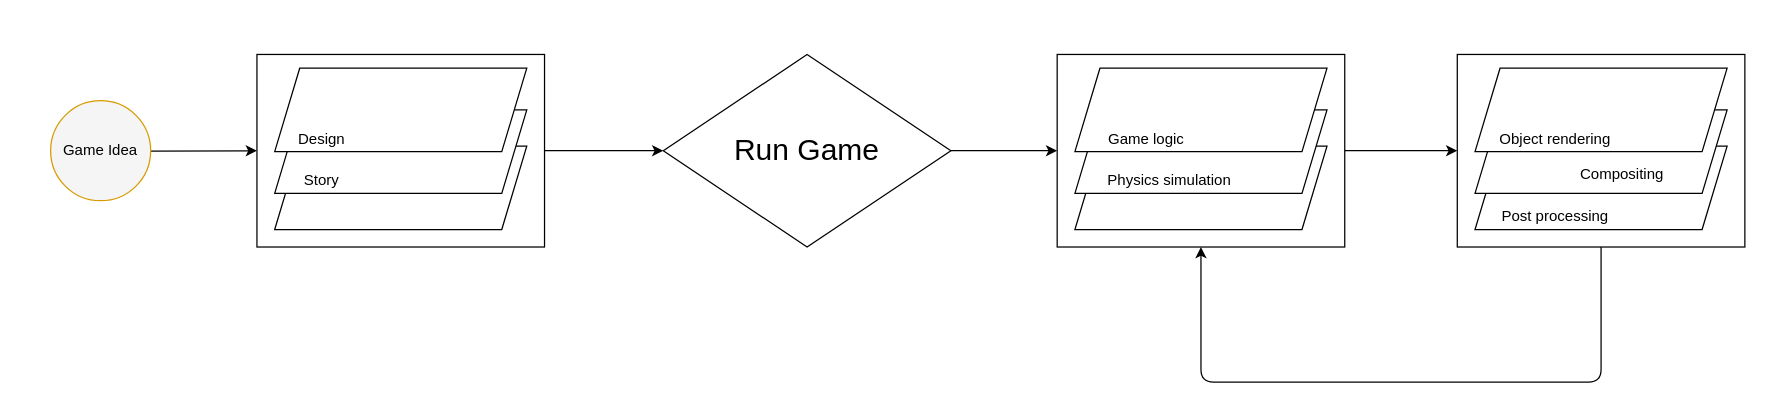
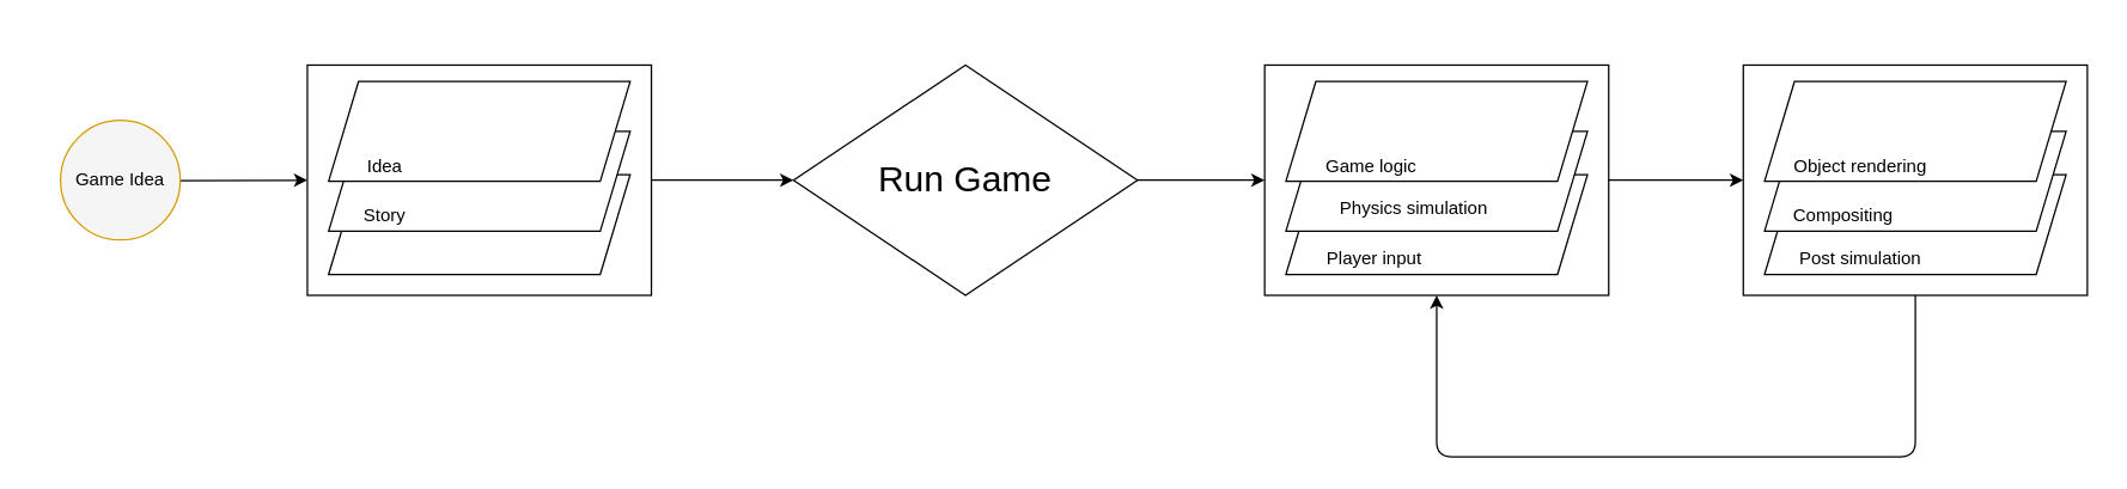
  <mxCell id="0" />
  <mxCell id="1" parent="0" />
  <mxCell id="2" value="" style="edgeStyle=none;html=1;entryX=0;entryY=0.5;entryDx=0;entryDy=0;" parent="1" edge="1"><mxGeometry relative="1" as="geometry"><mxPoint x="20" y="20" as="targetPoint" /></mxGeometry></mxCell>
  <mxCell id="3" value="" style="group" parent="1" vertex="1" connectable="0"><mxGeometry x="200" y="43" width="240" height="170" as="geometry" /></mxCell>
  <mxCell id="4" value="" style="rounded=0;whiteSpace=wrap;html=1;" parent="3" vertex="1"><mxGeometry x="5" width="230" height="154" as="geometry" /></mxCell>
  <mxCell id="5" value="" style="group" parent="3" vertex="1" connectable="0"><mxGeometry width="240" height="170" as="geometry" /></mxCell>
  <mxCell id="6" value="D" style="group" parent="5" vertex="1" connectable="0"><mxGeometry x="19.2" y="11" width="201.6" height="129.0" as="geometry" /></mxCell>
  <mxCell id="7" value="" style="shape=parallelogram;perimeter=parallelogramPerimeter;whiteSpace=wrap;html=1;fixedSize=1;" parent="6" vertex="1"><mxGeometry y="62.276" width="201.6" height="66.724" as="geometry" /></mxCell>
  <mxCell id="8" value="" style="shape=parallelogram;perimeter=parallelogramPerimeter;whiteSpace=wrap;html=1;fixedSize=1;" parent="6" vertex="1"><mxGeometry y="33.362" width="201.6" height="66.724" as="geometry" /></mxCell>
  <mxCell id="9" value="" style="shape=parallelogram;perimeter=parallelogramPerimeter;whiteSpace=wrap;html=1;fixedSize=1;" parent="6" vertex="1"><mxGeometry width="201.6" height="66.724" as="geometry" /></mxCell>
  <mxCell id="10" value="Story" style="text;html=1;strokeColor=none;fillColor=none;align=center;verticalAlign=middle;whiteSpace=wrap;rounded=0;" parent="6" vertex="1"><mxGeometry x="19.2" y="80.09" width="38.4" height="20" as="geometry" /></mxCell>
- <mxCell id="11" value="Design" style="text;html=1;strokeColor=none;fillColor=none;align=center;verticalAlign=middle;whiteSpace=wrap;rounded=0;" parent="6" vertex="1"><mxGeometry x="19.2" y="46.72" width="38.4" height="20" as="geometry" /></mxCell>
+ <mxCell id="11" value="Idea" style="text;html=1;strokeColor=none;fillColor=none;align=center;verticalAlign=middle;whiteSpace=wrap;rounded=0;" parent="6" vertex="1"><mxGeometry x="19.2" y="46.72" width="38.4" height="20" as="geometry" /></mxCell>
  <mxCell id="12" value="" style="group" parent="1" vertex="1" connectable="0"><mxGeometry x="1160" y="43" width="240" height="170" as="geometry" /></mxCell>
  <mxCell id="13" value="" style="rounded=0;whiteSpace=wrap;html=1;" parent="12" vertex="1"><mxGeometry x="5" width="230" height="154" as="geometry" /></mxCell>
  <mxCell id="14" value="" style="group" parent="12" vertex="1" connectable="0"><mxGeometry width="240" height="170" as="geometry" /></mxCell>
  <mxCell id="15" value="D" style="group" parent="14" vertex="1" connectable="0"><mxGeometry x="19.2" y="11" width="201.6" height="129.0" as="geometry" /></mxCell>
  <mxCell id="16" value="" style="shape=parallelogram;perimeter=parallelogramPerimeter;whiteSpace=wrap;html=1;fixedSize=1;" parent="15" vertex="1"><mxGeometry y="62.276" width="201.6" height="66.724" as="geometry" /></mxCell>
  <mxCell id="17" value="" style="shape=parallelogram;perimeter=parallelogramPerimeter;whiteSpace=wrap;html=1;fixedSize=1;" parent="15" vertex="1"><mxGeometry y="33.362" width="201.6" height="66.724" as="geometry" /></mxCell>
  <mxCell id="18" value="" style="shape=parallelogram;perimeter=parallelogramPerimeter;whiteSpace=wrap;html=1;fixedSize=1;" parent="15" vertex="1"><mxGeometry width="201.6" height="66.724" as="geometry" /></mxCell>
- <mxCell id="19" value="Compositing" style="text;html=1;strokeColor=none;fillColor=none;align=center;verticalAlign=middle;whiteSpace=wrap;rounded=0;" parent="15" vertex="1"><mxGeometry x="74.2" y="75.09" width="87.6" height="20" as="geometry" /></mxCell>
- <mxCell id="20" value="Post processing" style="text;html=1;strokeColor=none;fillColor=none;align=center;verticalAlign=middle;whiteSpace=wrap;rounded=0;" parent="15" vertex="1"><mxGeometry x="19.2" y="109" width="90.8" height="20" as="geometry" /></mxCell>
+ <mxCell id="19" value="Compositing" style="text;html=1;strokeColor=none;fillColor=none;align=center;verticalAlign=middle;whiteSpace=wrap;rounded=0;" parent="15" vertex="1"><mxGeometry x="9.2" y="80.09" width="87.6" height="20" as="geometry" /></mxCell>
+ <mxCell id="20" value="Post simulation" style="text;html=1;strokeColor=none;fillColor=none;align=center;verticalAlign=middle;whiteSpace=wrap;rounded=0;" parent="15" vertex="1"><mxGeometry x="19.2" y="109" width="90.8" height="20" as="geometry" /></mxCell>
  <mxCell id="21" value="Object rendering" style="text;html=1;strokeColor=none;fillColor=none;align=center;verticalAlign=middle;whiteSpace=wrap;rounded=0;" parent="15" vertex="1"><mxGeometry x="9.2" y="46.72" width="110.8" height="20" as="geometry" /></mxCell>
  <mxCell id="22" style="edgeStyle=none;html=1;entryX=0;entryY=0.5;entryDx=0;entryDy=0;" parent="1" source="23" target="4" edge="1"><mxGeometry relative="1" as="geometry" /></mxCell>
  <mxCell id="23" value="Game Idea" style="ellipse;whiteSpace=wrap;html=1;aspect=fixed;fillColor=#f5f5f5;strokeColor=#d79b00;" parent="1" vertex="1"><mxGeometry x="40" y="80" width="80" height="80" as="geometry" /></mxCell>
  <mxCell id="24" value="" style="group" vertex="1" connectable="0" parent="1"><mxGeometry x="840" y="43" width="240" height="170" as="geometry" /></mxCell>
  <mxCell id="25" value="" style="rounded=0;whiteSpace=wrap;html=1;" vertex="1" parent="24"><mxGeometry x="5" width="230" height="154" as="geometry" /></mxCell>
  <mxCell id="26" value="" style="group" vertex="1" connectable="0" parent="24"><mxGeometry width="240" height="170" as="geometry" /></mxCell>
  <mxCell id="27" value="D" style="group" vertex="1" connectable="0" parent="26"><mxGeometry x="19.2" y="11" width="201.6" height="129" as="geometry" /></mxCell>
  <mxCell id="28" value="" style="shape=parallelogram;perimeter=parallelogramPerimeter;whiteSpace=wrap;html=1;fixedSize=1;" vertex="1" parent="27"><mxGeometry y="62.276" width="201.6" height="66.724" as="geometry" /></mxCell>
  <mxCell id="29" value="" style="shape=parallelogram;perimeter=parallelogramPerimeter;whiteSpace=wrap;html=1;fixedSize=1;" vertex="1" parent="27"><mxGeometry y="33.362" width="201.6" height="66.724" as="geometry" /></mxCell>
  <mxCell id="30" value="" style="shape=parallelogram;perimeter=parallelogramPerimeter;whiteSpace=wrap;html=1;fixedSize=1;" vertex="1" parent="27"><mxGeometry width="201.6" height="66.724" as="geometry" /></mxCell>
- <mxCell id="31" value="Physics simulation" style="text;html=1;strokeColor=none;fillColor=none;align=center;verticalAlign=middle;whiteSpace=wrap;rounded=0;" vertex="1" parent="27"><mxGeometry x="11.8" y="80.09" width="128.2" height="20.0" as="geometry" /></mxCell>
+ <mxCell id="31" value="Physics simulation" style="text;html=1;strokeColor=none;fillColor=none;align=center;verticalAlign=middle;whiteSpace=wrap;rounded=0;" vertex="1" parent="27"><mxGeometry x="21.8" y="75.09" width="128.2" height="20.0" as="geometry" /></mxCell>
+ <mxCell id="32" value="Player input" style="text;html=1;strokeColor=none;fillColor=none;align=center;verticalAlign=middle;whiteSpace=wrap;rounded=0;" vertex="1" parent="27"><mxGeometry x="9.2" y="109.0" width="100.8" height="20.0" as="geometry" /></mxCell>
  <mxCell id="33" value="Game logic" style="text;html=1;strokeColor=none;fillColor=none;align=center;verticalAlign=middle;whiteSpace=wrap;rounded=0;" vertex="1" parent="27"><mxGeometry x="11.8" y="46.72" width="90.8" height="20.0" as="geometry" /></mxCell>
  <mxCell id="34" style="edgeStyle=none;html=1;entryX=0;entryY=0.5;entryDx=0;entryDy=0;" edge="1" parent="1" source="25" target="13"><mxGeometry relative="1" as="geometry" /></mxCell>
  <mxCell id="35" style="edgeStyle=none;html=1;entryX=0;entryY=0.5;entryDx=0;entryDy=0;fontSize=24;" edge="1" parent="1" source="36" target="25"><mxGeometry relative="1" as="geometry" /></mxCell>
  <mxCell id="36" value="Run Game" style="rhombus;whiteSpace=wrap;html=1;fontSize=24;" vertex="1" parent="1"><mxGeometry x="530" y="43" width="230" height="154" as="geometry" /></mxCell>
  <mxCell id="37" value="" style="edgeStyle=none;html=1;" edge="1" parent="1" source="4" target="36"><mxGeometry relative="1" as="geometry" /></mxCell>
  <mxCell id="38" style="edgeStyle=none;html=1;exitX=0.5;exitY=1;exitDx=0;exitDy=0;fontSize=24;" edge="1" parent="1" source="13"><mxGeometry relative="1" as="geometry"><mxPoint x="960" y="197" as="targetPoint" /><Array as="points"><mxPoint x="1280" y="305" /><mxPoint x="960" y="305" /></Array></mxGeometry></mxCell>
